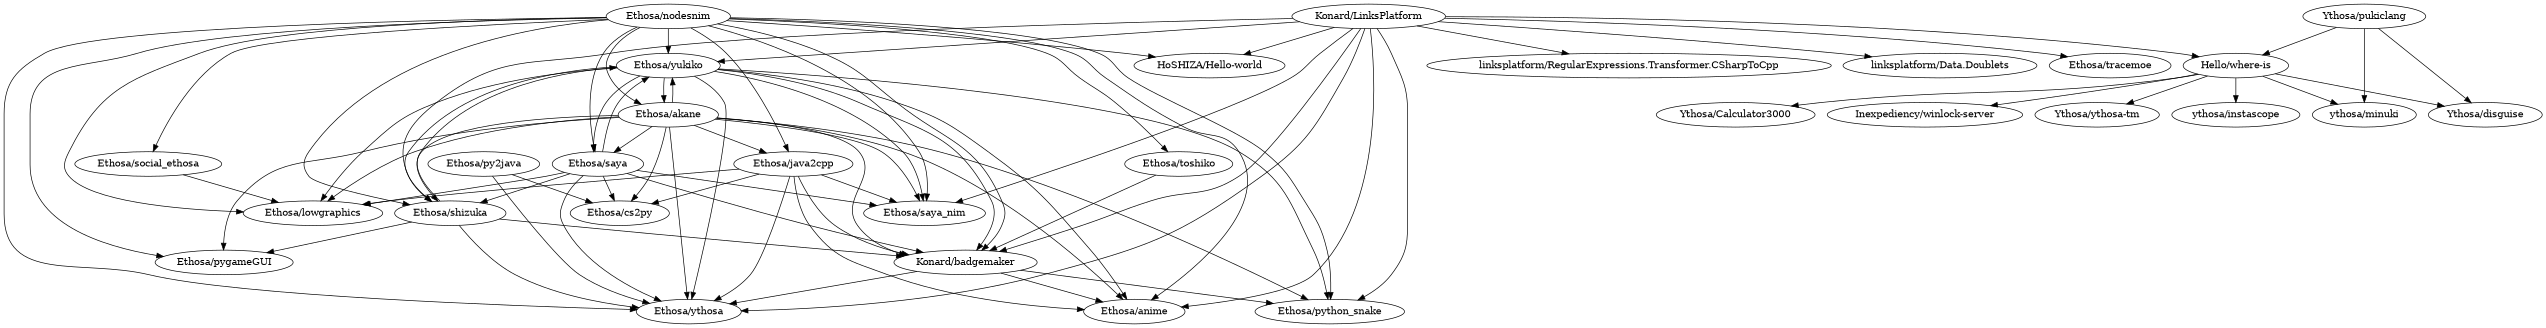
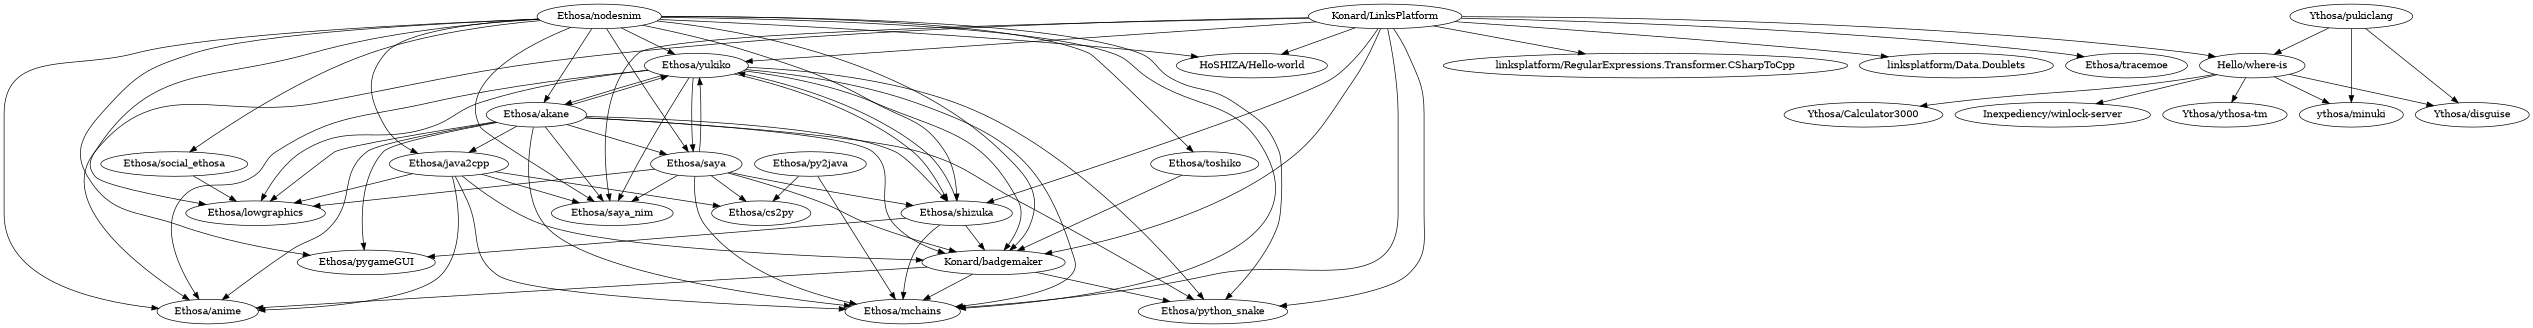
  digraph {
    "Ethosa/yukiko" [l="-0.723,44.869"]
    n2 [l="-0.728,44.879" label="Konard/badgemaker"]
    "Ethosa/shizuka" [l="-0.731,44.861"]
    "Ethosa/lowgraphics" [l="-0.755,44.879"]
    "Ethosa/saya_nim" [l="-0.721,44.876"]
-   "Ethosa/mchains" [l="-0.734,44.869" label="Ethosa/ythosa"]
+   "Ethosa/mchains" [l="-0.734,44.869"]
    "Ethosa/python_snake" [l="-0.72,44.886"]
    "Ethosa/saya" [l="-0.744,44.866"]
    "Ethosa/akane" [l="-0.741,44.875"]
    "Ethosa/anime" [l="-0.716,44.881"]
    "Ethosa/pygameGUI" [l="-0.755,44.866"]
    "Ethosa/cs2py" [l="-0.761,44.872"]
    "Ethosa/java2cpp" [l="-0.733,44.886"]
    "Ethosa/social_ethosa" [l="-0.768,44.892"]
    "Ethosa/py2java" [l="-0.76,44.857"]
-   "ythosa/instascope" [l="-0.618,44.855"]
    n17 [l="-0.648,44.863" label="Hello/where-is"]
    "ythosa/minuki" [l="-0.628,44.863"]
    "Ythosa/Calculator3000" [l="-0.652,44.878"]
    "Inexpediency/winlock-server" [l="-0.646,44.846"]
    "Ythosa/disguise" [l="-0.636,44.879"]
    "Ythosa/ythosa-tm" [l="-0.66,44.851"]
    "Ethosa/nodesnim" [l="-0.744,44.885"]
    "Ethosa/toshiko" [l="-0.738,44.902"]
    "HoSHIZA/Hello-world" [l="-0.711,44.891"]
    "Konard/LinksPlatform" [l="-0.702,44.872"]
    "linksplatform/RegularExpressions.Transformer.CSharpToCpp" [l="-0.696,44.855"]
    "linksplatform/Data.Doublets" [l="-0.683,44.884"]
    "Ethosa/tracemoe" [l="-0.68,44.866"]
    "Ythosa/pukiclang" [l="-0.622,44.873"]
    "Ethosa/yukiko" -> n2
    "Ethosa/yukiko" -> "Ethosa/shizuka"
    "Ethosa/yukiko" -> "Ethosa/lowgraphics"
    "Ethosa/yukiko" -> "Ethosa/saya_nim"
    "Ethosa/yukiko" -> "Ethosa/mchains"
    "Ethosa/yukiko" -> "Ethosa/python_snake"
    "Ethosa/yukiko" -> "Ethosa/saya"
    "Ethosa/yukiko" -> "Ethosa/akane"
    "Ethosa/yukiko" -> "Ethosa/anime"
    n2 -> "Ethosa/mchains"
    n2 -> "Ethosa/python_snake"
    n2 -> "Ethosa/anime"
    "Ethosa/shizuka" -> "Ethosa/yukiko"
    "Ethosa/shizuka" -> n2
    "Ethosa/shizuka" -> "Ethosa/mchains"
    "Ethosa/shizuka" -> "Ethosa/pygameGUI"
    "Ethosa/saya" -> "Ethosa/yukiko"
    "Ethosa/saya" -> n2
    "Ethosa/saya" -> "Ethosa/shizuka"
    "Ethosa/saya" -> "Ethosa/lowgraphics"
    "Ethosa/saya" -> "Ethosa/saya_nim"
    "Ethosa/saya" -> "Ethosa/mchains"
    "Ethosa/saya" -> "Ethosa/cs2py"
    "Ethosa/akane" -> "Ethosa/yukiko"
    "Ethosa/akane" -> n2
    "Ethosa/akane" -> "Ethosa/shizuka"
    "Ethosa/akane" -> "Ethosa/lowgraphics"
    "Ethosa/akane" -> "Ethosa/saya_nim"
    "Ethosa/akane" -> "Ethosa/mchains"
    "Ethosa/akane" -> "Ethosa/python_snake"
    "Ethosa/akane" -> "Ethosa/saya"
    "Ethosa/akane" -> "Ethosa/anime"
    "Ethosa/akane" -> "Ethosa/pygameGUI"
-   "Ethosa/akane" -> "Ethosa/cs2py"
    "Ethosa/akane" -> "Ethosa/java2cpp"
    "Ethosa/java2cpp" -> n2
    "Ethosa/java2cpp" -> "Ethosa/lowgraphics"
    "Ethosa/java2cpp" -> "Ethosa/saya_nim"
    "Ethosa/java2cpp" -> "Ethosa/mchains"
    "Ethosa/java2cpp" -> "Ethosa/anime"
    "Ethosa/java2cpp" -> "Ethosa/cs2py"
    "Ethosa/social_ethosa" -> "Ethosa/lowgraphics"
    "Ethosa/py2java" -> "Ethosa/mchains"
    "Ethosa/py2java" -> "Ethosa/cs2py"
-   n17 -> "ythosa/instascope"
    n17 -> "ythosa/minuki"
    n17 -> "Ythosa/Calculator3000"
    n17 -> "Inexpediency/winlock-server"
    n17 -> "Ythosa/disguise"
    n17 -> "Ythosa/ythosa-tm"
    "Ethosa/nodesnim" -> "Ethosa/yukiko"
    "Ethosa/nodesnim" -> n2
    "Ethosa/nodesnim" -> "Ethosa/shizuka"
    "Ethosa/nodesnim" -> "Ethosa/lowgraphics"
    "Ethosa/nodesnim" -> "Ethosa/saya_nim"
    "Ethosa/nodesnim" -> "Ethosa/mchains"
    "Ethosa/nodesnim" -> "Ethosa/python_snake"
    "Ethosa/nodesnim" -> "Ethosa/saya"
    "Ethosa/nodesnim" -> "Ethosa/akane"
    "Ethosa/nodesnim" -> "Ethosa/anime"
    "Ethosa/nodesnim" -> "Ethosa/pygameGUI"
    "Ethosa/nodesnim" -> "Ethosa/java2cpp"
    "Ethosa/nodesnim" -> "Ethosa/social_ethosa"
    "Ethosa/nodesnim" -> "Ethosa/toshiko"
    "Ethosa/nodesnim" -> "HoSHIZA/Hello-world"
    "Ethosa/toshiko" -> n2
    "Konard/LinksPlatform" -> "Ethosa/yukiko"
    "Konard/LinksPlatform" -> n2
    "Konard/LinksPlatform" -> "Ethosa/shizuka"
    "Konard/LinksPlatform" -> "Ethosa/saya_nim"
    "Konard/LinksPlatform" -> "Ethosa/mchains"
    "Konard/LinksPlatform" -> "Ethosa/python_snake"
    "Konard/LinksPlatform" -> "Ethosa/anime"
    "Konard/LinksPlatform" -> n17
    "Konard/LinksPlatform" -> "HoSHIZA/Hello-world"
    "Konard/LinksPlatform" -> "linksplatform/RegularExpressions.Transformer.CSharpToCpp"
    "Konard/LinksPlatform" -> "linksplatform/Data.Doublets"
    "Konard/LinksPlatform" -> "Ethosa/tracemoe"
    "Ythosa/pukiclang" -> n17
    "Ythosa/pukiclang" -> "ythosa/minuki"
    "Ythosa/pukiclang" -> "Ythosa/disguise"
  }
